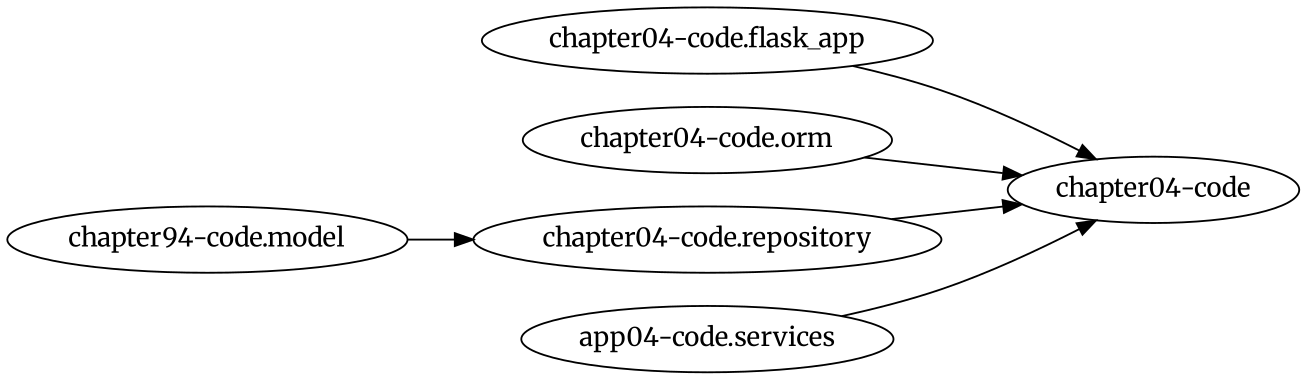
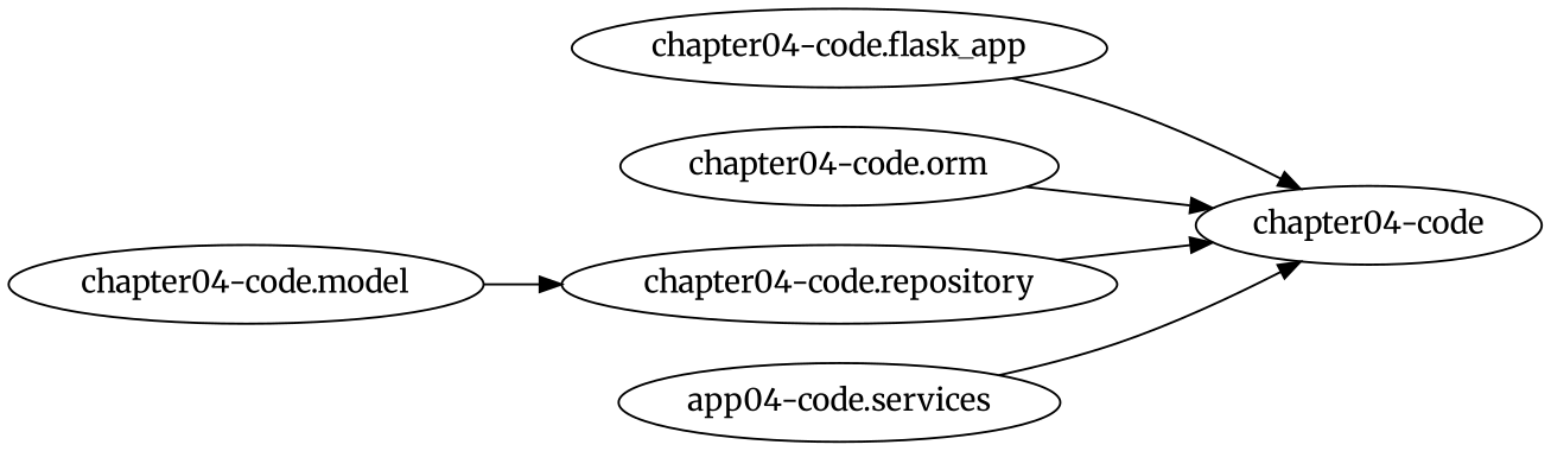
  strict digraph {
    clusterrank=local
    fontname=Merriweather
    fontsize=16
    rankdir=LR
    node [fontname=Merriweather fontsize=14 shape=ellipse]
    edge [fontname=Merriweather]
    "chapter04-code.flask_app"
    "chapter04-code"
    "chapter04-code.orm"
    "chapter04-code.repository"
-   "chapter04-code.model" [label="chapter94-code.model"]
+   "chapter04-code.model"
    n6 [label="app04-code.services"]
    "chapter04-code.flask_app" -> "chapter04-code"
    "chapter04-code.orm" -> "chapter04-code"
    "chapter04-code.repository" -> "chapter04-code"
    "chapter04-code.model" -> "chapter04-code.repository"
    n6 -> "chapter04-code"
  }
